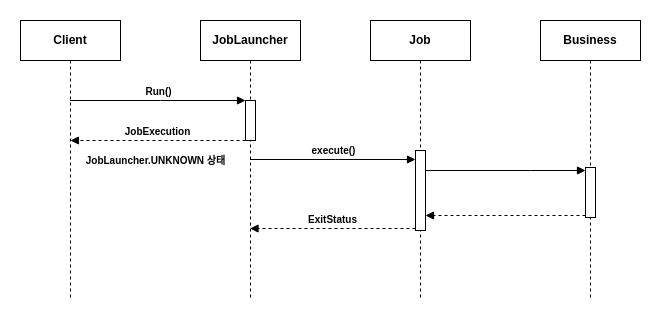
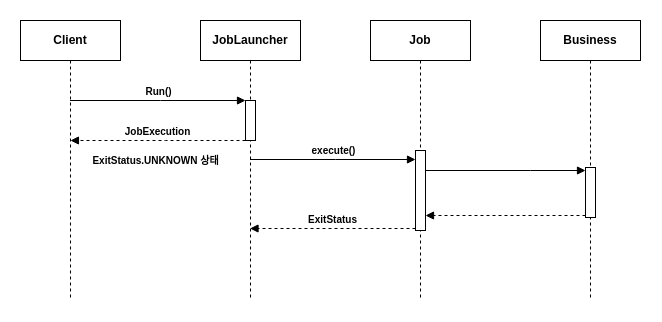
  <mxCell id="0" />
  <mxCell id="1" parent="0" />
  <mxCell id="2" value="&lt;b&gt;Client&lt;/b&gt;" style="shape=umlLifeline;perimeter=lifelinePerimeter;whiteSpace=wrap;html=1;container=0;dropTarget=0;collapsible=0;recursiveResize=0;outlineConnect=0;portConstraint=eastwest;newEdgeStyle={&quot;edgeStyle&quot;:&quot;elbowEdgeStyle&quot;,&quot;elbow&quot;:&quot;vertical&quot;,&quot;curved&quot;:0,&quot;rounded&quot;:0};" parent="1" vertex="1"><mxGeometry x="20" y="20" width="100" height="280" as="geometry" /></mxCell>
  <mxCell id="3" value="&lt;b&gt;JobLauncher&lt;/b&gt;" style="shape=umlLifeline;perimeter=lifelinePerimeter;whiteSpace=wrap;html=1;container=0;dropTarget=0;collapsible=0;recursiveResize=0;outlineConnect=0;portConstraint=eastwest;newEdgeStyle={&quot;edgeStyle&quot;:&quot;elbowEdgeStyle&quot;,&quot;elbow&quot;:&quot;vertical&quot;,&quot;curved&quot;:0,&quot;rounded&quot;:0};" parent="1" vertex="1"><mxGeometry x="200" y="20" width="100" height="280" as="geometry" /></mxCell>
  <mxCell id="4" value="" style="html=1;points=[];perimeter=orthogonalPerimeter;outlineConnect=0;targetShapes=umlLifeline;portConstraint=eastwest;newEdgeStyle={&quot;edgeStyle&quot;:&quot;elbowEdgeStyle&quot;,&quot;elbow&quot;:&quot;vertical&quot;,&quot;curved&quot;:0,&quot;rounded&quot;:0};" parent="3" vertex="1"><mxGeometry x="45" y="80" width="10" height="40" as="geometry" /></mxCell>
  <mxCell id="5" value="&lt;font style=&quot;font-size: 10px;&quot;&gt;&lt;b&gt;Run()&lt;/b&gt;&lt;/font&gt;" style="html=1;verticalAlign=bottom;endArrow=block;edgeStyle=elbowEdgeStyle;elbow=vertical;curved=0;rounded=0;" parent="1" source="2" target="4" edge="1"><mxGeometry relative="1" as="geometry"><mxPoint x="75" y="100" as="sourcePoint" /><Array as="points"><mxPoint x="160" y="100" /></Array></mxGeometry></mxCell>
  <mxCell id="6" value="&lt;b&gt;Job&lt;/b&gt;" style="shape=umlLifeline;perimeter=lifelinePerimeter;whiteSpace=wrap;html=1;container=0;dropTarget=0;collapsible=0;recursiveResize=0;outlineConnect=0;portConstraint=eastwest;newEdgeStyle={&quot;edgeStyle&quot;:&quot;elbowEdgeStyle&quot;,&quot;elbow&quot;:&quot;vertical&quot;,&quot;curved&quot;:0,&quot;rounded&quot;:0};" parent="1" vertex="1"><mxGeometry x="370" y="20" width="100" height="280" as="geometry" /></mxCell>
  <mxCell id="7" value="" style="html=1;points=[];perimeter=orthogonalPerimeter;outlineConnect=0;targetShapes=umlLifeline;portConstraint=eastwest;newEdgeStyle={&quot;edgeStyle&quot;:&quot;elbowEdgeStyle&quot;,&quot;elbow&quot;:&quot;vertical&quot;,&quot;curved&quot;:0,&quot;rounded&quot;:0};" parent="6" vertex="1"><mxGeometry x="45" y="130" width="10" height="80" as="geometry" /></mxCell>
  <mxCell id="8" value="&lt;b&gt;Business&lt;/b&gt;" style="shape=umlLifeline;perimeter=lifelinePerimeter;whiteSpace=wrap;html=1;container=0;dropTarget=0;collapsible=0;recursiveResize=0;outlineConnect=0;portConstraint=eastwest;newEdgeStyle={&quot;edgeStyle&quot;:&quot;elbowEdgeStyle&quot;,&quot;elbow&quot;:&quot;vertical&quot;,&quot;curved&quot;:0,&quot;rounded&quot;:0};" parent="1" vertex="1"><mxGeometry x="540" y="20" width="100" height="280" as="geometry" /></mxCell>
  <mxCell id="9" value="" style="html=1;points=[];perimeter=orthogonalPerimeter;outlineConnect=0;targetShapes=umlLifeline;portConstraint=eastwest;newEdgeStyle={&quot;edgeStyle&quot;:&quot;elbowEdgeStyle&quot;,&quot;elbow&quot;:&quot;vertical&quot;,&quot;curved&quot;:0,&quot;rounded&quot;:0};" parent="8" vertex="1"><mxGeometry x="45" y="147" width="10" height="50" as="geometry" /></mxCell>
  <mxCell id="10" value="&lt;b style=&quot;border-color: var(--border-color); font-size: 10px;&quot;&gt;execute()&lt;/b&gt;" style="html=1;verticalAlign=bottom;endArrow=block;edgeStyle=elbowEdgeStyle;elbow=vertical;curved=0;rounded=0;" parent="1" source="3" edge="1"><mxGeometry relative="1" as="geometry"><mxPoint x="255" y="159" as="sourcePoint" /><Array as="points"><mxPoint x="335" y="159" /></Array><mxPoint x="415" y="159" as="targetPoint" /><mxPoint as="offset" /></mxGeometry></mxCell>
  <mxCell id="11" value="" style="html=1;verticalAlign=bottom;endArrow=block;edgeStyle=elbowEdgeStyle;elbow=vertical;curved=0;rounded=0;" edge="1" parent="1"><mxGeometry relative="1" as="geometry"><mxPoint x="425" y="170" as="sourcePoint" /><Array as="points"><mxPoint x="530" y="170" /></Array><mxPoint x="585" y="170" as="targetPoint" /><mxPoint as="offset" /></mxGeometry></mxCell>
  <mxCell id="12" value="" style="endArrow=block;html=1;rounded=0;dashed=1;endFill=1;" edge="1" parent="1"><mxGeometry width="50" height="50" relative="1" as="geometry"><mxPoint x="585" y="215" as="sourcePoint" /><mxPoint x="425" y="215" as="targetPoint" /></mxGeometry></mxCell>
  <mxCell id="13" value="&lt;span style=&quot;font-size: 10px;&quot;&gt;&lt;b&gt;ExitStatus&lt;/b&gt;&lt;/span&gt;" style="html=1;verticalAlign=bottom;endArrow=block;edgeStyle=elbowEdgeStyle;elbow=vertical;curved=0;rounded=0;dashed=1;" edge="1" parent="1" source="7" target="3"><mxGeometry relative="1" as="geometry"><mxPoint x="419.5" y="228" as="sourcePoint" /><Array as="points"><mxPoint x="340" y="228" /></Array><mxPoint x="270" y="228" as="targetPoint" /><mxPoint as="offset" /></mxGeometry></mxCell>
  <mxCell id="14" value="&lt;span style=&quot;font-size: 10px;&quot;&gt;&lt;b&gt;JobExecution&lt;/b&gt;&lt;/span&gt;" style="html=1;verticalAlign=bottom;endArrow=block;edgeStyle=elbowEdgeStyle;elbow=vertical;curved=0;rounded=0;dashed=1;" edge="1" parent="1"><mxGeometry relative="1" as="geometry"><mxPoint x="245" y="140" as="sourcePoint" /><Array as="points"><mxPoint x="165" y="140" /></Array><mxPoint x="69.929" y="140" as="targetPoint" /><mxPoint as="offset" /></mxGeometry></mxCell>
- <mxCell id="15" value="&lt;font style=&quot;font-size: 10px;&quot;&gt;&lt;b&gt;JobLauncher.UNKNOWN 상태&lt;/b&gt;&lt;/font&gt;" style="text;html=1;align=center;verticalAlign=middle;resizable=0;points=[];autosize=1;strokeColor=none;fillColor=none;" vertex="1" parent="1"><mxGeometry x="80" y="145" width="150" height="30" as="geometry" /></mxCell>
+ <mxCell id="15" value="&lt;font style=&quot;font-size: 10px;&quot;&gt;&lt;b&gt;ExitStatus.UNKNOWN 상태&lt;/b&gt;&lt;/font&gt;" style="text;html=1;align=center;verticalAlign=middle;resizable=0;points=[];autosize=1;strokeColor=none;fillColor=none;" vertex="1" parent="1"><mxGeometry x="80" y="145" width="150" height="30" as="geometry" /></mxCell>
